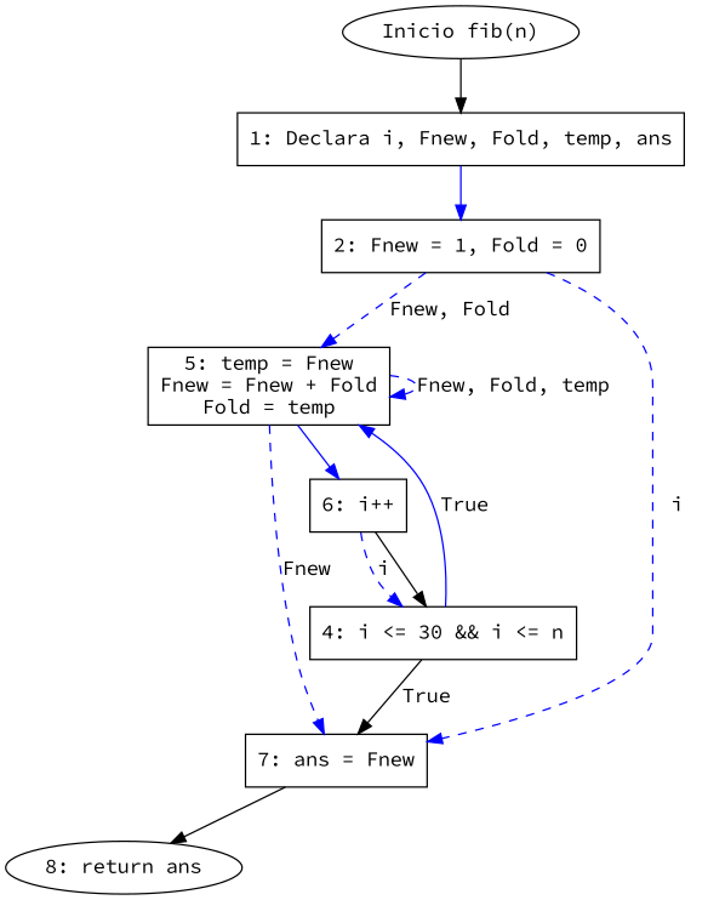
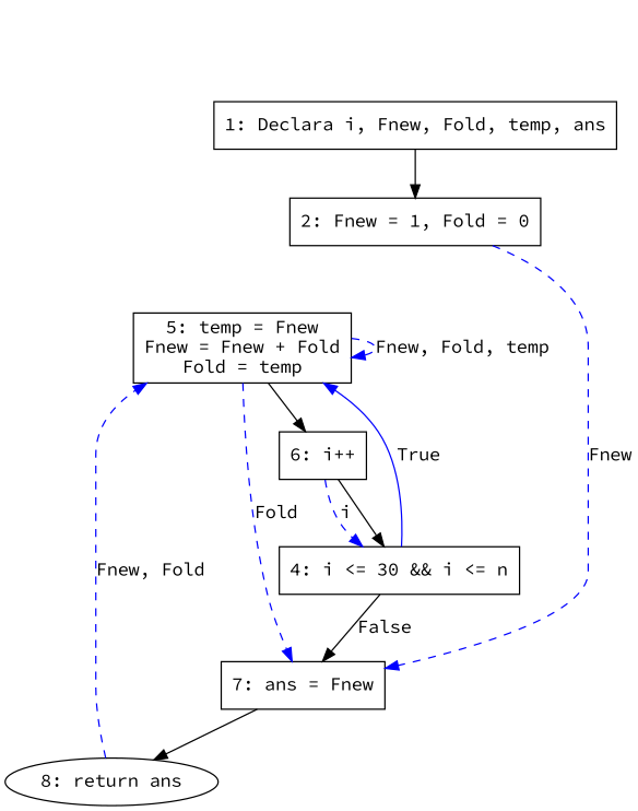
  digraph {
    fontname="Source Code Pro"
    rankdir=TB
    node [fontname="Source Code Pro" shape=box]
    edge [fontname="Source Code Pro"]
-   n1 [label="Inicio fib(n)" shape=ellipse]
    n2 [label="1: Declara i, Fnew, Fold, temp, ans"]
    n3 [label="2: Fnew = 1, Fold = 0"]
    n4 [label="5: temp = Fnew\nFnew = Fnew + Fold\nFold = temp"]
    n5 [label="7: ans = Fnew"]
    n6 [label="6: i++"]
    n7 [label="8: return ans" shape=ellipse]
    n8 [label="4: i <= 30 && i <= n"]
-   n1 -> n2
-   n2 -> n3 [color=blue]
-   n3 -> n4 [color=blue label="Fnew, Fold" style=dashed]
-   n3 -> n5 [color=blue label=i style=dashed]
+   n2 -> n3
+   n7 -> n4 [color=blue label="Fnew, Fold" style=dashed]
+   n3 -> n5 [color=blue label=Fnew style=dashed]
    n4 -> n4 [color=blue label="Fnew, Fold, temp" style=dashed]
-   n4 -> n5 [color=blue label=Fnew style=dashed]
-   n4 -> n6 [color=blue]
+   n4 -> n5 [color=blue label=Fold style=dashed]
+   n4 -> n6
    n5 -> n7
    n6 -> n8
    n6 -> n8 [color=blue label=i style=dashed]
    n8 -> n4 [color=blue label=True]
-   n8 -> n5 [label=True]
+   n8 -> n5 [label=False]
  }
